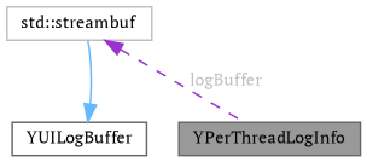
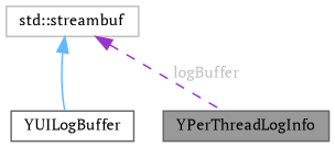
  digraph {
    fontname="PT Serif"
    node [color=gray40 fillcolor=white fontname="PT Serif" fontsize=10 shape=box style=filled]
    edge [dir=back fontname="PT Serif" fontsize=10 labelfontname=Helvetica labelfontsize=10]
    n1 [fillcolor=grey60 fontcolor=black height=0.2 label=YPerThreadLogInfo width=0.4]
    n2 [height=0.2 label=YUILogBuffer width=0.4]
    n3 [color=grey75 height=0.2 label="std::streambuf" width=0.4]
    n3 -> n1 [color=darkorchid3 fontcolor=grey label=" logBuffer" style=dashed]
-   n2 -> n3 [color=steelblue1 style=solid]
+   n3 -> n2 [color=steelblue1 style=solid]
  }
